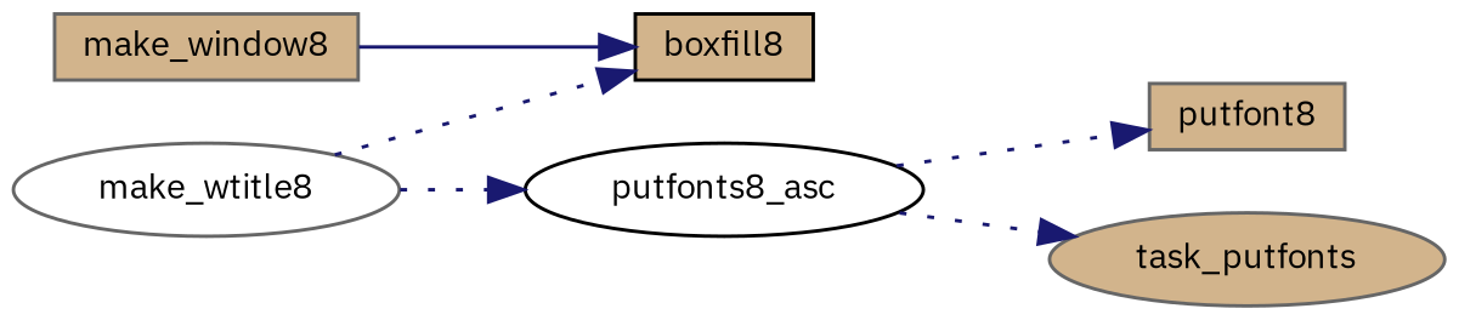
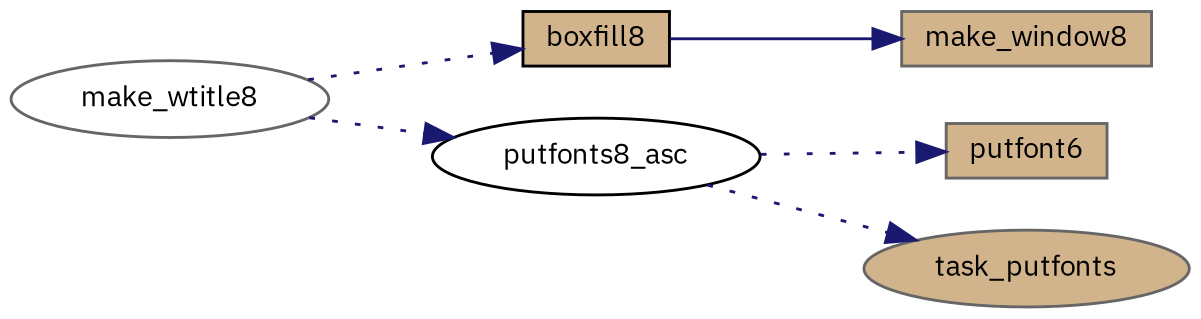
  digraph {
    fontname="IBM Plex Sans"
    rankdir=LR
    node [color=gray40 fillcolor=tan fontname="IBM Plex Sans" fontsize=10 shape=box style=filled]
    edge [color=midnightblue fontname="IBM Plex Sans" fontsize=10 labelfontname=Helvetica labelfontsize=10 style=dotted]
    n1 [fontcolor=black height=0.2 label=make_window8 width=0.4]
    n2 [color=black height=0.2 label=boxfill8 width=0.4]
    n3 [fillcolor=white height=0.2 label=make_wtitle8 shape=ellipse width=0.4]
    n4 [color=black fillcolor=white height=0.2 label=putfonts8_asc shape=ellipse width=0.4]
-   n5 [height=0.2 label=putfont8 width=0.4]
+   n5 [height=0.2 label=putfont6 width=0.4]
    n6 [height=0.2 label=task_putfonts shape=ellipse width=0.4]
-   n1 -> n2 [style=solid]
+   n2 -> n1 [style=solid]
    n3 -> n2
    n3 -> n4
    n4 -> n5
    n4 -> n6
  }
